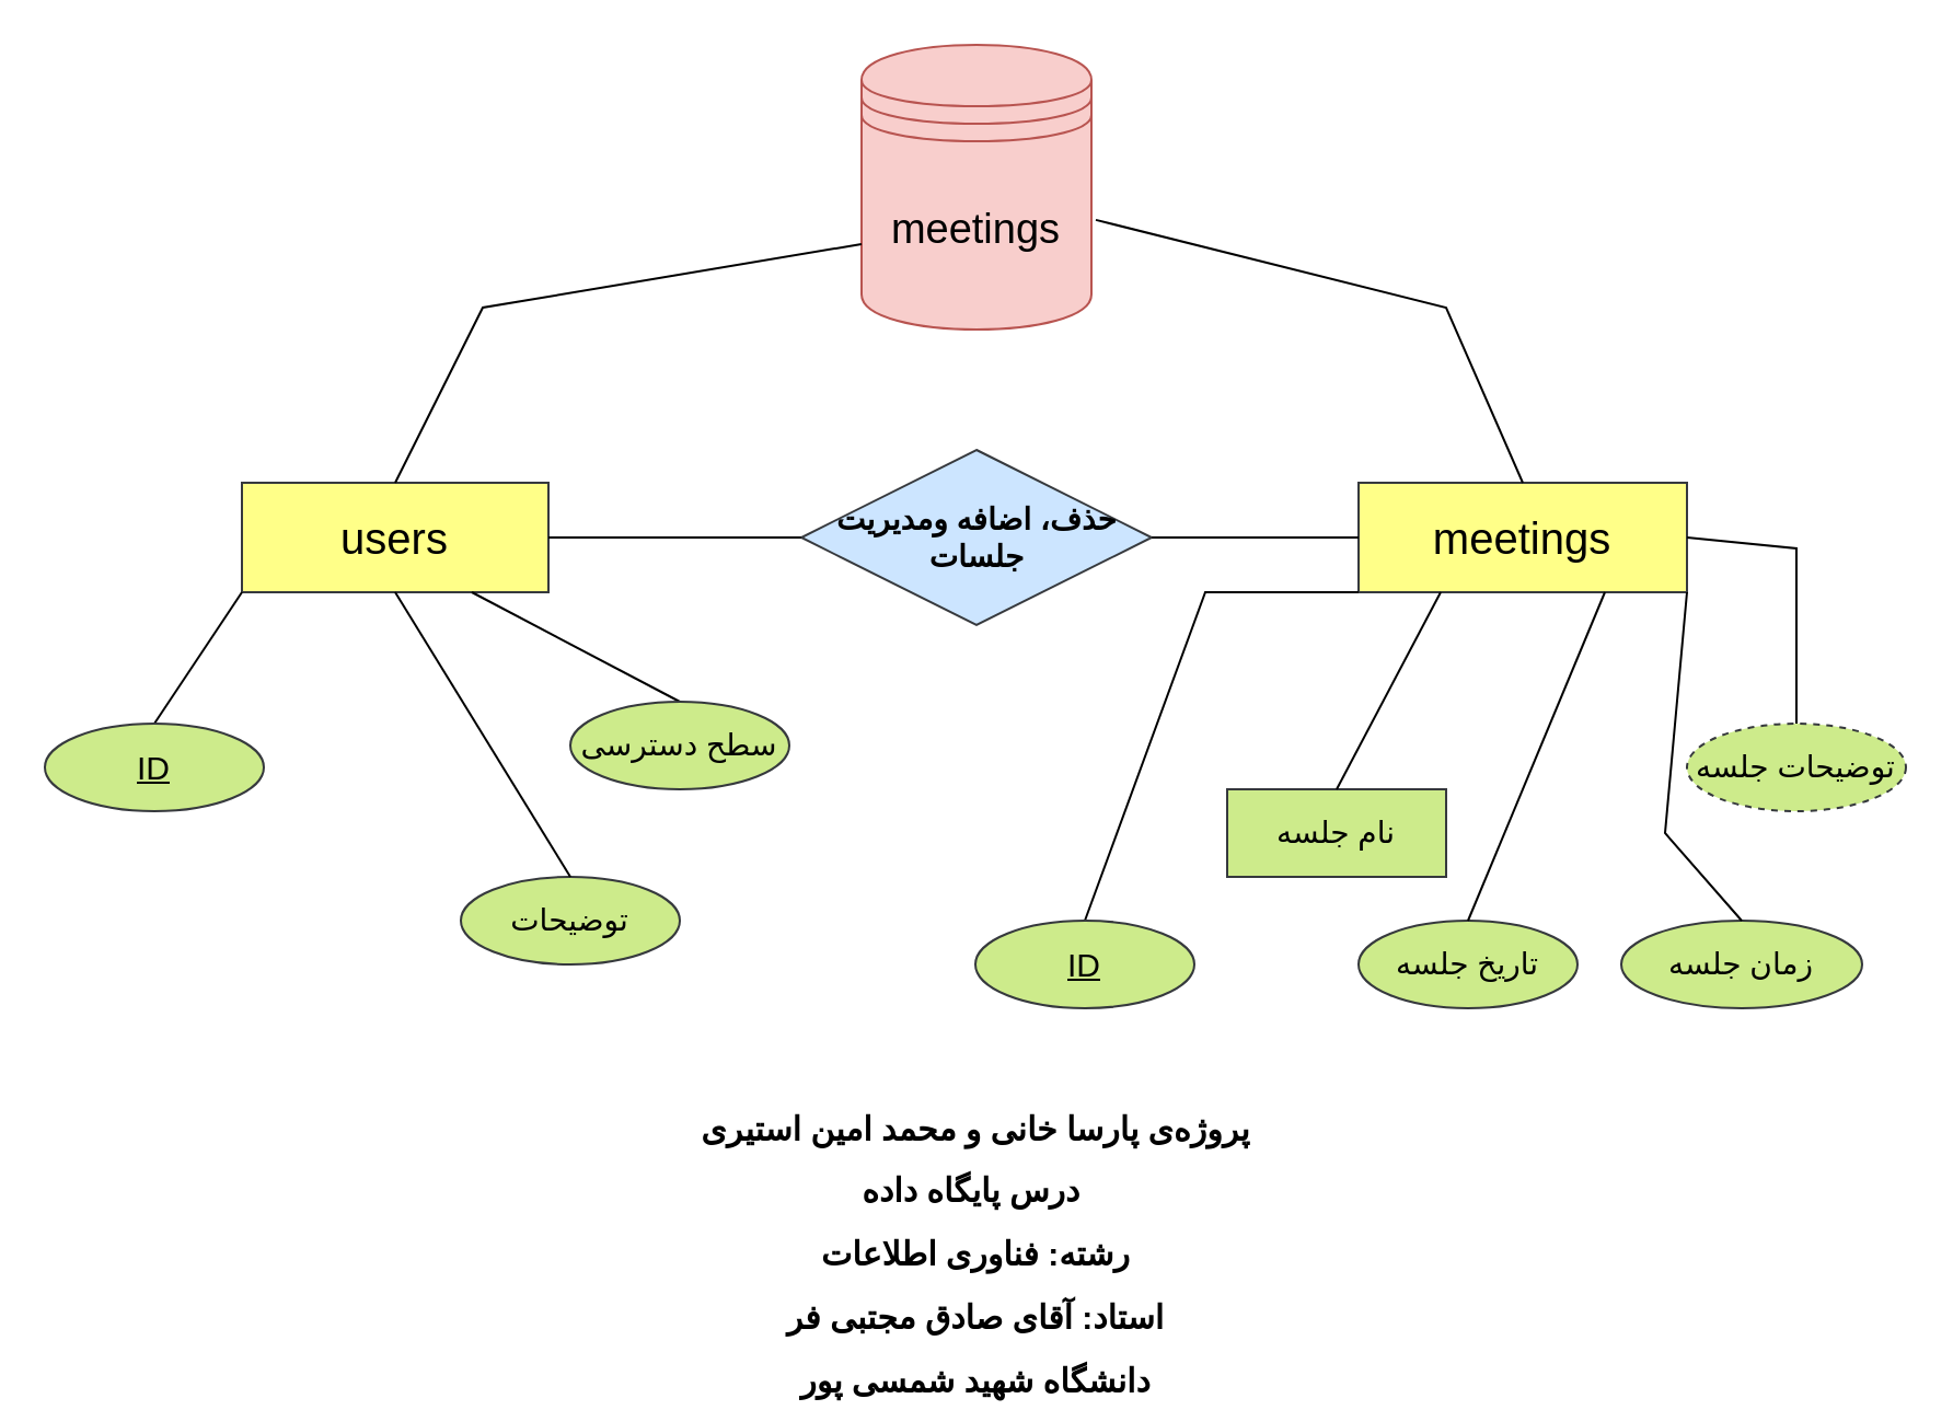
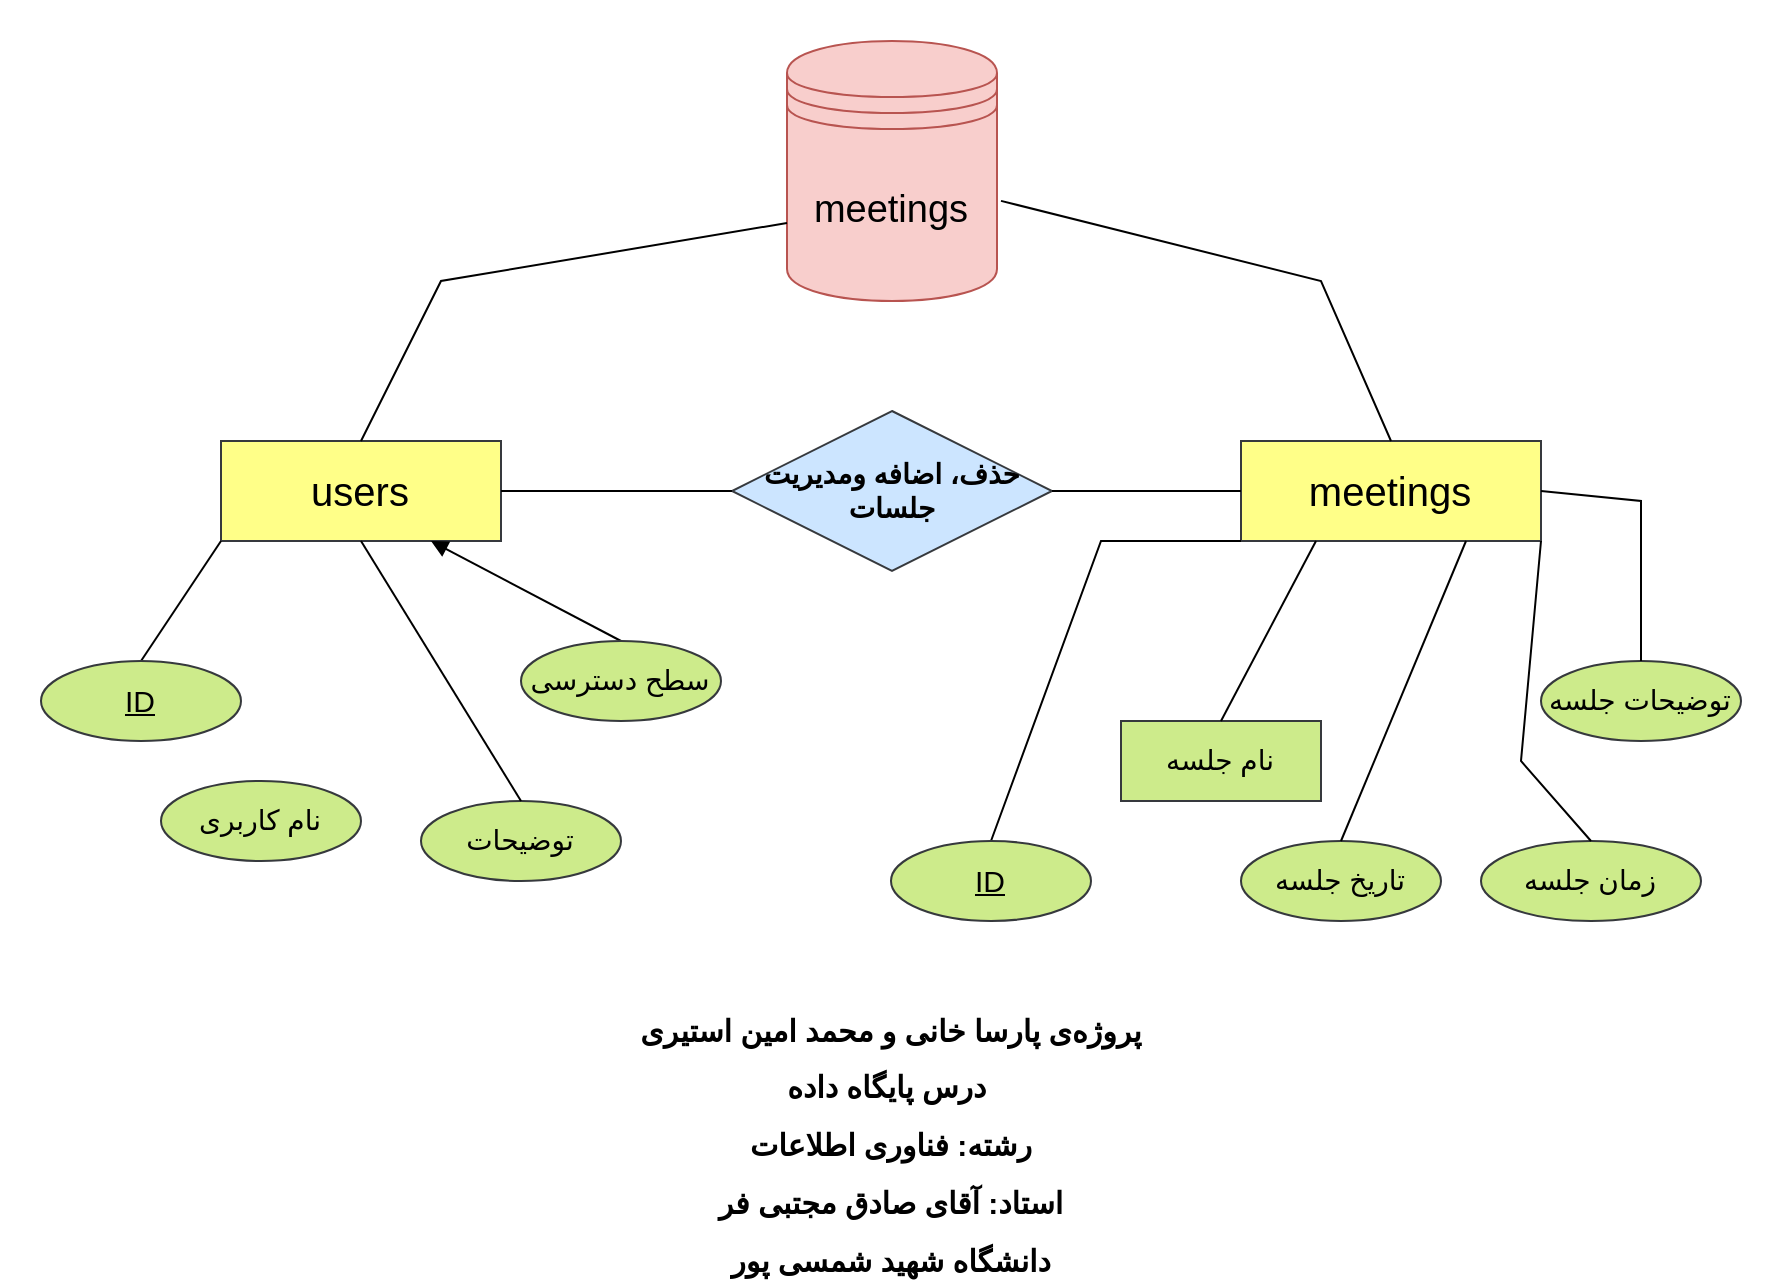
  <mxCell id="0" />
  <mxCell id="1" parent="0" />
  <mxCell id="2" value="&lt;font style=&quot;font-size: 19px;&quot;&gt;meetings&lt;/font&gt;" style="shape=datastore;whiteSpace=wrap;html=1;fillColor=#f8cecc;strokeColor=#b85450;" parent="1" vertex="1"><mxGeometry x="393" width="105" height="130" as="geometry" y="20" /></mxCell>
  <mxCell id="3" value="&lt;font style=&quot;font-size: 20px;&quot;&gt;meetings&lt;/font&gt;" style="whiteSpace=wrap;html=1;align=center;fillColor=#ffff88;strokeColor=#36393d;" parent="1" vertex="1"><mxGeometry x="620" y="220" width="150" height="50" as="geometry" /></mxCell>
  <mxCell id="4" value="&lt;font style=&quot;font-size: 20px;&quot;&gt;users&lt;/font&gt;" style="whiteSpace=wrap;html=1;align=center;fillColor=#ffff88;strokeColor=#36393d;" parent="1" vertex="1"><mxGeometry x="110" y="220" width="140" height="50" as="geometry" /></mxCell>
  <mxCell id="5" value="" style="endArrow=none;html=1;rounded=0;exitX=0.5;exitY=0;exitDx=0;exitDy=0;entryX=0;entryY=0.7;entryDx=0;entryDy=0;" parent="1" source="4" target="2" edge="1"><mxGeometry relative="1" as="geometry"><mxPoint x="180" y="170" as="sourcePoint" /><mxPoint x="340" y="170" as="targetPoint" /><Array as="points"><mxPoint x="220" y="140" /></Array></mxGeometry></mxCell>
  <mxCell id="6" value="" style="endArrow=none;html=1;rounded=0;exitX=0.5;exitY=0;exitDx=0;exitDy=0;entryX=1.019;entryY=0.615;entryDx=0;entryDy=0;entryPerimeter=0;" parent="1" source="3" target="2" edge="1"><mxGeometry relative="1" as="geometry"><mxPoint x="540" y="230" as="sourcePoint" /><mxPoint x="738" y="121" as="targetPoint" /><Array as="points"><mxPoint x="660" y="140" /></Array></mxGeometry></mxCell>
  <mxCell id="7" value="&lt;font style=&quot;font-size: 14px;&quot;&gt;زمان جلسه&lt;/font&gt;" style="ellipse;whiteSpace=wrap;html=1;align=center;fillColor=#cdeb8b;strokeColor=#36393d;" parent="1" vertex="1"><mxGeometry x="740" y="420" width="110" height="40" as="geometry" /></mxCell>
- <mxCell id="8" value="&lt;font style=&quot;font-size: 14px;&quot;&gt;توضیحات جلسه&lt;/font&gt;" style="ellipse;whiteSpace=wrap;html=1;align=center;fillColor=#cdeb8b;strokeColor=#36393d;dashed=1;" parent="1" vertex="1"><mxGeometry x="770" y="330" width="100" height="40" as="geometry" /></mxCell>
+ <mxCell id="8" value="&lt;font style=&quot;font-size: 14px;&quot;&gt;توضیحات جلسه&lt;/font&gt;" style="ellipse;whiteSpace=wrap;html=1;align=center;fillColor=#cdeb8b;strokeColor=#36393d;" parent="1" vertex="1"><mxGeometry x="770" y="330" width="100" height="40" as="geometry" /></mxCell>
  <mxCell id="9" value="&lt;font style=&quot;font-size: 14px;&quot;&gt;تاریخ جلسه&lt;/font&gt;" style="ellipse;whiteSpace=wrap;html=1;align=center;fillColor=#cdeb8b;strokeColor=#36393d;" parent="1" vertex="1"><mxGeometry x="620" y="420" width="100" height="40" as="geometry" /></mxCell>
  <mxCell id="10" value="&lt;font style=&quot;font-size: 14px;&quot;&gt;نام جلسه&lt;/font&gt;" style="whiteSpace=wrap;html=1;align=center;fillColor=#cdeb8b;strokeColor=#36393d;rounded=0;" parent="1" vertex="1"><mxGeometry x="560" y="360" width="100" height="40" as="geometry" /></mxCell>
  <mxCell id="11" value="" style="endArrow=none;html=1;rounded=0;entryX=0;entryY=1;entryDx=0;entryDy=0;exitX=0.5;exitY=0;exitDx=0;exitDy=0;" parent="1" source="23" target="3" edge="1"><mxGeometry relative="1" as="geometry"><mxPoint x="500" y="380" as="sourcePoint" /><mxPoint x="660" y="300" as="targetPoint" /><Array as="points"><mxPoint x="550" y="270" /></Array></mxGeometry></mxCell>
  <mxCell id="12" value="" style="endArrow=none;html=1;rounded=0;entryX=0.75;entryY=1;entryDx=0;entryDy=0;exitX=0.5;exitY=0;exitDx=0;exitDy=0;" parent="1" source="9" target="3" edge="1"><mxGeometry relative="1" as="geometry"><mxPoint x="650" y="310" as="sourcePoint" /><mxPoint x="810" y="310" as="targetPoint" /><Array as="points" /></mxGeometry></mxCell>
  <mxCell id="13" value="" style="endArrow=none;html=1;rounded=0;entryX=1;entryY=0.5;entryDx=0;entryDy=0;exitX=0.5;exitY=0;exitDx=0;exitDy=0;" parent="1" source="8" target="3" edge="1"><mxGeometry relative="1" as="geometry"><mxPoint x="800" y="300" as="sourcePoint" /><mxPoint x="775" y="260" as="targetPoint" /><Array as="points"><mxPoint x="820" y="250" /></Array></mxGeometry></mxCell>
  <mxCell id="14" value="" style="endArrow=none;html=1;rounded=0;entryX=1;entryY=1;entryDx=0;entryDy=0;exitX=0.5;exitY=0;exitDx=0;exitDy=0;" parent="1" source="7" target="3" edge="1"><mxGeometry relative="1" as="geometry"><mxPoint x="810" y="380" as="sourcePoint" /><mxPoint x="720" y="320" as="targetPoint" /><Array as="points"><mxPoint x="760" y="380" /></Array></mxGeometry></mxCell>
  <mxCell id="15" value="" style="endArrow=none;html=1;rounded=0;entryX=0.25;entryY=1;entryDx=0;entryDy=0;exitX=0.5;exitY=0;exitDx=0;exitDy=0;" parent="1" source="10" target="3" edge="1"><mxGeometry relative="1" as="geometry"><mxPoint x="620" y="390" as="sourcePoint" /><mxPoint x="540" y="280" as="targetPoint" /><Array as="points" /></mxGeometry></mxCell>
  <mxCell id="16" value="&lt;font style=&quot;font-size: 14px;&quot;&gt;&lt;b&gt;حذف، اضافه ومدیریت جلسات&lt;/b&gt;&lt;/font&gt;" style="shape=rhombus;perimeter=rhombusPerimeter;whiteSpace=wrap;html=1;align=center;fillColor=#cce5ff;strokeColor=#36393d;" parent="1" vertex="1"><mxGeometry x="365.5" y="205" width="160" height="80" as="geometry" /></mxCell>
  <mxCell id="17" value="" style="endArrow=none;html=1;rounded=0;exitX=1;exitY=0.5;exitDx=0;exitDy=0;entryX=0;entryY=0.5;entryDx=0;entryDy=0;" parent="1" source="16" target="3" edge="1"><mxGeometry relative="1" as="geometry"><mxPoint x="470" y="180" as="sourcePoint" /><mxPoint x="630" y="180" as="targetPoint" /><Array as="points" /></mxGeometry></mxCell>
  <mxCell id="18" value="" style="endArrow=none;html=1;rounded=0;exitX=1;exitY=0.5;exitDx=0;exitDy=0;entryX=0;entryY=0.5;entryDx=0;entryDy=0;" parent="1" source="4" target="16" edge="1"><mxGeometry relative="1" as="geometry"><mxPoint x="290" y="190" as="sourcePoint" /><mxPoint x="450" y="190" as="targetPoint" /></mxGeometry></mxCell>
- <mxCell id="19" value="" style="endArrow=none;html=1;rounded=0;exitX=0.5;exitY=0;exitDx=0;exitDy=0;entryX=0.75;entryY=1;entryDx=0;entryDy=0;" parent="1" source="22" target="4" edge="1"><mxGeometry relative="1" as="geometry"><mxPoint x="220" y="290" as="sourcePoint" /><mxPoint x="460" y="270" as="targetPoint" /></mxGeometry></mxCell>
+ <mxCell id="19" value="" style="endArrow=block;html=1;rounded=0;exitX=0.5;exitY=0;exitDx=0;exitDy=0;entryX=0.75;entryY=1;entryDx=0;entryDy=0;" parent="1" source="22" target="4" edge="1"><mxGeometry relative="1" as="geometry"><mxPoint x="220" y="290" as="sourcePoint" /><mxPoint x="460" y="270" as="targetPoint" /></mxGeometry></mxCell>
  <mxCell id="20" value="" style="endArrow=none;html=1;rounded=0;entryX=0;entryY=1;entryDx=0;entryDy=0;exitX=0.5;exitY=0;exitDx=0;exitDy=0;" parent="1" source="24" target="4" edge="1"><mxGeometry relative="1" as="geometry"><mxPoint x="70" y="290" as="sourcePoint" /><mxPoint x="190" y="270" as="targetPoint" /></mxGeometry></mxCell>
+ <mxCell id="21" value="&lt;font style=&quot;font-size: 14px;&quot;&gt;نام کاربری&lt;/font&gt;" style="ellipse;whiteSpace=wrap;html=1;align=center;fillColor=#cdeb8b;strokeColor=#36393d;" parent="1" vertex="1"><mxGeometry x="80" y="390" width="100" height="40" as="geometry" /></mxCell>
  <mxCell id="22" value="&lt;font style=&quot;font-size: 14px;&quot;&gt;سطح دسترسی&lt;/font&gt;" style="ellipse;whiteSpace=wrap;html=1;align=center;fillColor=#cdeb8b;strokeColor=#36393d;" parent="1" vertex="1"><mxGeometry x="260" y="320" width="100" height="40" as="geometry" /></mxCell>
  <mxCell id="23" value="&lt;font style=&quot;font-size: 15px;&quot;&gt;ID&lt;/font&gt;" style="ellipse;whiteSpace=wrap;html=1;align=center;fontStyle=4;fillColor=#cdeb8b;strokeColor=#36393d;" parent="1" vertex="1"><mxGeometry x="445" y="420" width="100" height="40" as="geometry" /></mxCell>
  <mxCell id="24" value="&lt;font style=&quot;font-size: 15px;&quot;&gt;ID&lt;/font&gt;" style="ellipse;whiteSpace=wrap;html=1;align=center;fontStyle=4;fillColor=#cdeb8b;strokeColor=#36393d;" parent="1" vertex="1"><mxGeometry y="330" width="100" height="40" as="geometry" x="20" /></mxCell>
  <mxCell id="25" value="&lt;font style=&quot;font-size: 14px;&quot;&gt;توضیحات&lt;/font&gt;" style="ellipse;whiteSpace=wrap;html=1;align=center;fillColor=#cdeb8b;strokeColor=#36393d;" parent="1" vertex="1"><mxGeometry x="210" y="400" width="100" height="40" as="geometry" /></mxCell>
  <mxCell id="26" value="" style="endArrow=none;html=1;rounded=0;exitX=0.5;exitY=0;exitDx=0;exitDy=0;entryX=0.5;entryY=1;entryDx=0;entryDy=0;" parent="1" source="25" target="4" edge="1"><mxGeometry relative="1" as="geometry"><mxPoint x="210" y="340" as="sourcePoint" /><mxPoint x="370" y="340" as="targetPoint" /><Array as="points" /></mxGeometry></mxCell>
  <mxCell id="27" value="&lt;span style=&quot;font-size: 15px;&quot;&gt;پروژه‌ی پارسا خانی و محمد امین استیری&lt;br&gt;درس پایگاه داده&amp;nbsp;&lt;br&gt;رشته: فناوری اطلاعات&lt;br&gt;استاد: آقای صادق مجتبی فر&lt;br&gt;دانشگاه شهید شمسی پور&lt;/span&gt;" style="text;strokeColor=none;fillColor=none;html=1;fontSize=24;fontStyle=1;verticalAlign=middle;align=center;" vertex="1" parent="1"><mxGeometry x="395" y="550" width="100" height="40" as="geometry" /></mxCell>
